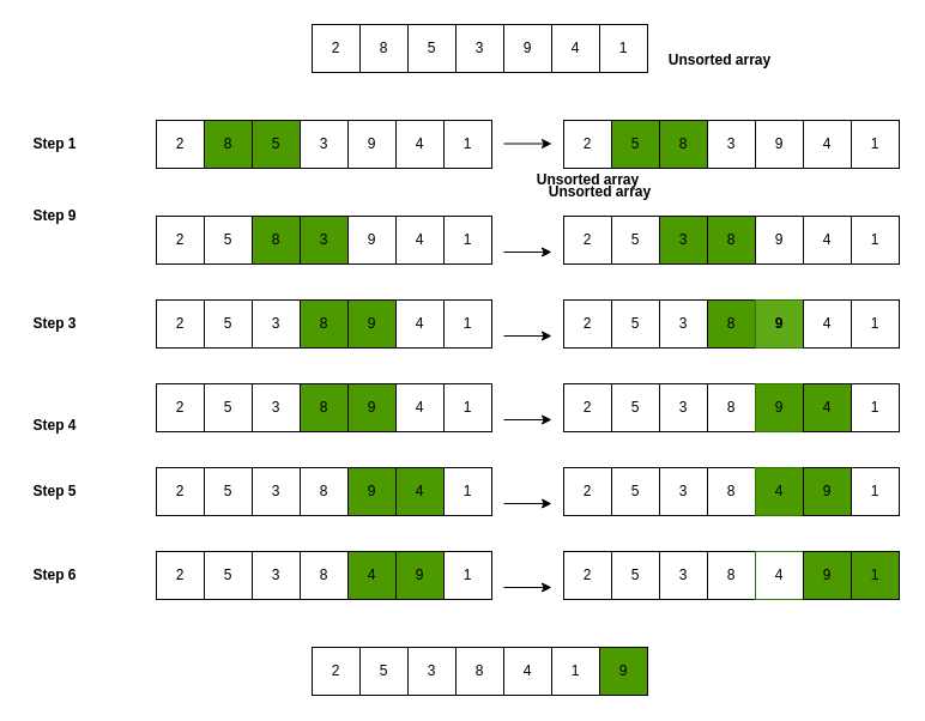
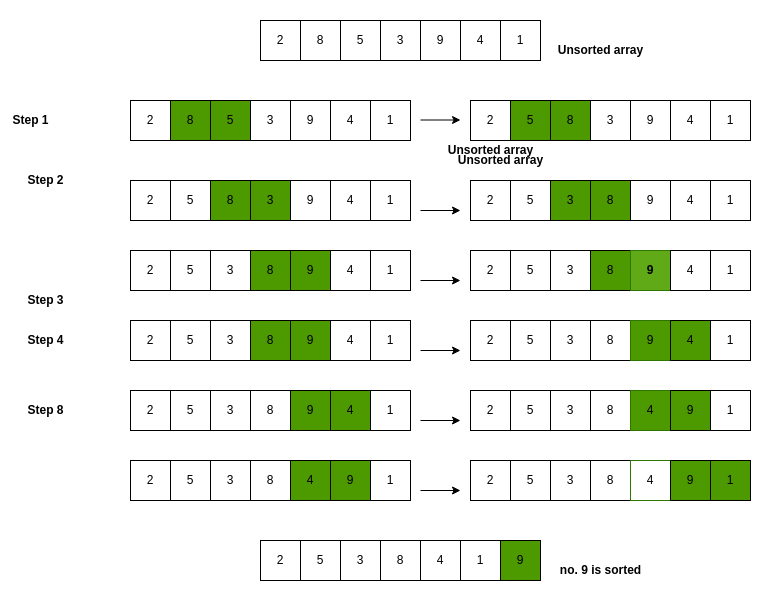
  <mxCell id="0" />
  <mxCell id="1" parent="0" />
  <mxCell id="2" value="2" style="whiteSpace=wrap;html=1;aspect=fixed;" vertex="1" parent="1"><mxGeometry x="260" y="20" width="40" height="40" as="geometry" /></mxCell>
  <mxCell id="3" value="8" style="whiteSpace=wrap;html=1;aspect=fixed;fillColor=#FFFFFF;" vertex="1" parent="1"><mxGeometry x="300" y="20" width="40" height="40" as="geometry" /></mxCell>
  <mxCell id="4" value="5" style="whiteSpace=wrap;html=1;aspect=fixed;fillColor=#FFFFFF;" vertex="1" parent="1"><mxGeometry x="340" y="20" width="40" height="40" as="geometry" /></mxCell>
  <mxCell id="5" value="3" style="whiteSpace=wrap;html=1;aspect=fixed;" vertex="1" parent="1"><mxGeometry x="380" y="20" width="40" height="40" as="geometry" /></mxCell>
  <mxCell id="6" value="9" style="whiteSpace=wrap;html=1;aspect=fixed;" vertex="1" parent="1"><mxGeometry x="420" y="20" width="40" height="40" as="geometry" /></mxCell>
  <mxCell id="7" value="4" style="whiteSpace=wrap;html=1;aspect=fixed;" vertex="1" parent="1"><mxGeometry x="460" y="20" width="40" height="40" as="geometry" /></mxCell>
  <mxCell id="8" value="1" style="whiteSpace=wrap;html=1;aspect=fixed;" vertex="1" parent="1"><mxGeometry x="500" y="20" width="40" height="40" as="geometry" /></mxCell>
  <mxCell id="9" value="Unsorted array" style="text;html=1;align=center;verticalAlign=middle;resizable=0;points=[];autosize=1;strokeColor=none;fontStyle=1" vertex="1" parent="1"><mxGeometry x="550" y="40" width="100" height="20" as="geometry" /></mxCell>
  <mxCell id="10" value="2" style="whiteSpace=wrap;html=1;aspect=fixed;" vertex="1" parent="1"><mxGeometry x="130" y="100" width="40" height="40" as="geometry" /></mxCell>
  <mxCell id="11" value="8" style="whiteSpace=wrap;html=1;aspect=fixed;fillColor=#4D9900;" vertex="1" parent="1"><mxGeometry x="170" y="100" width="40" height="40" as="geometry" /></mxCell>
  <mxCell id="12" value="5" style="whiteSpace=wrap;html=1;aspect=fixed;fillColor=#4D9900;" vertex="1" parent="1"><mxGeometry x="210" y="100" width="40" height="40" as="geometry" /></mxCell>
  <mxCell id="13" value="3" style="whiteSpace=wrap;html=1;aspect=fixed;" vertex="1" parent="1"><mxGeometry x="250" y="100" width="40" height="40" as="geometry" /></mxCell>
  <mxCell id="14" value="9" style="whiteSpace=wrap;html=1;aspect=fixed;" vertex="1" parent="1"><mxGeometry x="290" y="100" width="40" height="40" as="geometry" /></mxCell>
  <mxCell id="15" value="4" style="whiteSpace=wrap;html=1;aspect=fixed;" vertex="1" parent="1"><mxGeometry x="330" y="100" width="40" height="40" as="geometry" /></mxCell>
  <mxCell id="16" value="1" style="whiteSpace=wrap;html=1;aspect=fixed;" vertex="1" parent="1"><mxGeometry x="370" y="100" width="40" height="40" as="geometry" /></mxCell>
- <mxCell id="17" value="Step 1" style="text;html=1;align=center;verticalAlign=middle;resizable=0;points=[];autosize=1;strokeColor=none;fontStyle=1" vertex="1" parent="1"><mxGeometry x="20" y="110" width="50" height="20" as="geometry" /></mxCell>
+ <mxCell id="17" value="Step 1" style="text;html=1;align=center;verticalAlign=middle;resizable=0;points=[];autosize=1;strokeColor=none;fontStyle=1" vertex="1" parent="1"><mxGeometry x="5" y="110" width="50" height="20" as="geometry" /></mxCell>
  <mxCell id="18" value="2" style="whiteSpace=wrap;html=1;aspect=fixed;" vertex="1" parent="1"><mxGeometry x="470" y="100" width="40" height="40" as="geometry" /></mxCell>
  <mxCell id="19" value="5" style="whiteSpace=wrap;html=1;aspect=fixed;fillColor=#4D9900;" vertex="1" parent="1"><mxGeometry x="510" y="100" width="40" height="40" as="geometry" /></mxCell>
  <mxCell id="20" value="8" style="whiteSpace=wrap;html=1;aspect=fixed;fillColor=#4D9900;" vertex="1" parent="1"><mxGeometry x="550" y="100" width="40" height="40" as="geometry" /></mxCell>
  <mxCell id="21" value="3" style="whiteSpace=wrap;html=1;aspect=fixed;" vertex="1" parent="1"><mxGeometry x="590" y="100" width="40" height="40" as="geometry" /></mxCell>
  <mxCell id="22" value="9" style="whiteSpace=wrap;html=1;aspect=fixed;" vertex="1" parent="1"><mxGeometry x="630" y="100" width="40" height="40" as="geometry" /></mxCell>
  <mxCell id="23" value="4" style="whiteSpace=wrap;html=1;aspect=fixed;" vertex="1" parent="1"><mxGeometry x="670" y="100" width="40" height="40" as="geometry" /></mxCell>
  <mxCell id="24" value="1" style="whiteSpace=wrap;html=1;aspect=fixed;" vertex="1" parent="1"><mxGeometry x="710" y="100" width="40" height="40" as="geometry" /></mxCell>
- <mxCell id="25" value="Step 9" style="text;html=1;align=center;verticalAlign=middle;resizable=0;points=[];autosize=1;strokeColor=none;fontStyle=1" vertex="1" parent="1"><mxGeometry x="20" y="170" width="50" height="20" as="geometry" /></mxCell>
+ <mxCell id="25" value="Step 2" style="text;html=1;align=center;verticalAlign=middle;resizable=0;points=[];autosize=1;strokeColor=none;fontStyle=1" vertex="1" parent="1"><mxGeometry x="20" y="170" width="50" height="20" as="geometry" /></mxCell>
  <mxCell id="26" value="" style="endArrow=classic;html=1;" edge="1" parent="1"><mxGeometry width="50" height="50" relative="1" as="geometry"><mxPoint x="420" y="119.5" as="sourcePoint" /><mxPoint x="460" y="119.5" as="targetPoint" /></mxGeometry></mxCell>
  <mxCell id="27" value="2" style="whiteSpace=wrap;html=1;aspect=fixed;" vertex="1" parent="1"><mxGeometry x="470" y="180" width="40" height="40" as="geometry" /></mxCell>
  <mxCell id="28" value="5" style="whiteSpace=wrap;html=1;aspect=fixed;fillColor=#FFFFFF;" vertex="1" parent="1"><mxGeometry x="510" y="180" width="40" height="40" as="geometry" /></mxCell>
  <mxCell id="29" value="3" style="whiteSpace=wrap;html=1;aspect=fixed;fillColor=#4D9900;" vertex="1" parent="1"><mxGeometry x="550" y="180" width="40" height="40" as="geometry" /></mxCell>
  <mxCell id="30" value="8" style="whiteSpace=wrap;html=1;aspect=fixed;fillColor=#4D9900;" vertex="1" parent="1"><mxGeometry x="590" y="180" width="40" height="40" as="geometry" /></mxCell>
  <mxCell id="31" value="9" style="whiteSpace=wrap;html=1;aspect=fixed;" vertex="1" parent="1"><mxGeometry x="630" y="180" width="40" height="40" as="geometry" /></mxCell>
  <mxCell id="32" value="4" style="whiteSpace=wrap;html=1;aspect=fixed;" vertex="1" parent="1"><mxGeometry x="670" y="180" width="40" height="40" as="geometry" /></mxCell>
  <mxCell id="33" value="1" style="whiteSpace=wrap;html=1;aspect=fixed;" vertex="1" parent="1"><mxGeometry x="710" y="180" width="40" height="40" as="geometry" /></mxCell>
  <mxCell id="34" value="Unsorted array" style="text;html=1;align=center;verticalAlign=middle;resizable=0;points=[];autosize=1;strokeColor=none;fontStyle=1" vertex="1" parent="1"><mxGeometry x="440" y="140" width="100" height="20" as="geometry" /></mxCell>
- <mxCell id="35" value="Step 4" style="text;html=1;align=center;verticalAlign=middle;resizable=0;points=[];autosize=1;strokeColor=none;fontStyle=1" vertex="1" parent="1"><mxGeometry x="20" y="345" width="50" height="20" as="geometry" /></mxCell>
+ <mxCell id="35" value="Step 4" style="text;html=1;align=center;verticalAlign=middle;resizable=0;points=[];autosize=1;strokeColor=none;fontStyle=1" vertex="1" parent="1"><mxGeometry x="20" y="330" width="50" height="20" as="geometry" /></mxCell>
  <mxCell id="36" value="2" style="whiteSpace=wrap;html=1;aspect=fixed;" vertex="1" parent="1"><mxGeometry x="130" y="180" width="40" height="40" as="geometry" /></mxCell>
  <mxCell id="37" value="5" style="whiteSpace=wrap;html=1;aspect=fixed;fillColor=#FFFFFF;" vertex="1" parent="1"><mxGeometry x="170" y="180" width="40" height="40" as="geometry" /></mxCell>
  <mxCell id="38" value="8" style="whiteSpace=wrap;html=1;aspect=fixed;fillColor=#4D9900;" vertex="1" parent="1"><mxGeometry x="210" y="180" width="40" height="40" as="geometry" /></mxCell>
  <mxCell id="39" value="3" style="whiteSpace=wrap;html=1;aspect=fixed;fillColor=#4D9900;" vertex="1" parent="1"><mxGeometry x="250" y="180" width="40" height="40" as="geometry" /></mxCell>
  <mxCell id="40" value="9" style="whiteSpace=wrap;html=1;aspect=fixed;" vertex="1" parent="1"><mxGeometry x="290" y="180" width="40" height="40" as="geometry" /></mxCell>
  <mxCell id="41" value="4" style="whiteSpace=wrap;html=1;aspect=fixed;" vertex="1" parent="1"><mxGeometry x="330" y="180" width="40" height="40" as="geometry" /></mxCell>
  <mxCell id="42" value="1" style="whiteSpace=wrap;html=1;aspect=fixed;" vertex="1" parent="1"><mxGeometry x="370" y="180" width="40" height="40" as="geometry" /></mxCell>
  <mxCell id="43" value="Unsorted array" style="text;html=1;align=center;verticalAlign=middle;resizable=0;points=[];autosize=1;strokeColor=none;fontStyle=1" vertex="1" parent="1"><mxGeometry x="450" y="150" width="100" height="20" as="geometry" /></mxCell>
- <mxCell id="44" value="Step 3" style="text;html=1;align=center;verticalAlign=middle;resizable=0;points=[];autosize=1;strokeColor=none;fontStyle=1" vertex="1" parent="1"><mxGeometry x="20" y="260" width="50" height="20" as="geometry" /></mxCell>
+ <mxCell id="44" value="Step 3" style="text;html=1;align=center;verticalAlign=middle;resizable=0;points=[];autosize=1;strokeColor=none;fontStyle=1" vertex="1" parent="1"><mxGeometry x="20" y="290" width="50" height="20" as="geometry" /></mxCell>
  <mxCell id="45" value="" style="endArrow=classic;html=1;" edge="1" parent="1"><mxGeometry width="50" height="50" relative="1" as="geometry"><mxPoint x="420" y="210" as="sourcePoint" /><mxPoint x="460" y="210" as="targetPoint" /></mxGeometry></mxCell>
  <mxCell id="46" value="2" style="whiteSpace=wrap;html=1;aspect=fixed;" vertex="1" parent="1"><mxGeometry x="470" y="250" width="40" height="40" as="geometry" /></mxCell>
  <mxCell id="47" value="5" style="whiteSpace=wrap;html=1;aspect=fixed;fillColor=#FFFFFF;" vertex="1" parent="1"><mxGeometry x="510" y="250" width="40" height="40" as="geometry" /></mxCell>
  <mxCell id="48" value="3" style="whiteSpace=wrap;html=1;aspect=fixed;fillColor=#FFFFFF;" vertex="1" parent="1"><mxGeometry x="550" y="250" width="40" height="40" as="geometry" /></mxCell>
  <mxCell id="49" value="8" style="whiteSpace=wrap;html=1;aspect=fixed;fillColor=#4D9900;" vertex="1" parent="1"><mxGeometry x="590" y="250" width="40" height="40" as="geometry" /></mxCell>
  <mxCell id="50" value="9" style="whiteSpace=wrap;html=1;aspect=fixed;strokeColor=#2D7600;fillColor=#60a917;fontStyle=1" vertex="1" parent="1"><mxGeometry x="630" y="250" width="40" height="40" as="geometry" /></mxCell>
  <mxCell id="51" value="4" style="whiteSpace=wrap;html=1;aspect=fixed;" vertex="1" parent="1"><mxGeometry x="670" y="250" width="40" height="40" as="geometry" /></mxCell>
  <mxCell id="52" value="1" style="whiteSpace=wrap;html=1;aspect=fixed;" vertex="1" parent="1"><mxGeometry x="710" y="250" width="40" height="40" as="geometry" /></mxCell>
  <mxCell id="53" value="2" style="whiteSpace=wrap;html=1;aspect=fixed;" vertex="1" parent="1"><mxGeometry x="130" y="250" width="40" height="40" as="geometry" /></mxCell>
  <mxCell id="54" value="5" style="whiteSpace=wrap;html=1;aspect=fixed;fillColor=#FFFFFF;" vertex="1" parent="1"><mxGeometry x="170" y="250" width="40" height="40" as="geometry" /></mxCell>
  <mxCell id="55" value="3" style="whiteSpace=wrap;html=1;aspect=fixed;fillColor=#FFFFFF;" vertex="1" parent="1"><mxGeometry x="210" y="250" width="40" height="40" as="geometry" /></mxCell>
  <mxCell id="56" value="8" style="whiteSpace=wrap;html=1;aspect=fixed;fillColor=#4D9900;" vertex="1" parent="1"><mxGeometry x="250" y="250" width="40" height="40" as="geometry" /></mxCell>
  <mxCell id="57" value="9" style="whiteSpace=wrap;html=1;aspect=fixed;fillColor=#4D9900;" vertex="1" parent="1"><mxGeometry x="290" y="250" width="40" height="40" as="geometry" /></mxCell>
  <mxCell id="58" value="4" style="whiteSpace=wrap;html=1;aspect=fixed;" vertex="1" parent="1"><mxGeometry x="330" y="250" width="40" height="40" as="geometry" /></mxCell>
  <mxCell id="59" value="1" style="whiteSpace=wrap;html=1;aspect=fixed;" vertex="1" parent="1"><mxGeometry x="370" y="250" width="40" height="40" as="geometry" /></mxCell>
  <mxCell id="60" value="" style="endArrow=classic;html=1;" edge="1" parent="1"><mxGeometry width="50" height="50" relative="1" as="geometry"><mxPoint x="420" y="280" as="sourcePoint" /><mxPoint x="460" y="280" as="targetPoint" /></mxGeometry></mxCell>
  <mxCell id="61" value="2" style="whiteSpace=wrap;html=1;aspect=fixed;" vertex="1" parent="1"><mxGeometry x="470" y="320" width="40" height="40" as="geometry" /></mxCell>
  <mxCell id="62" value="5" style="whiteSpace=wrap;html=1;aspect=fixed;fillColor=#FFFFFF;" vertex="1" parent="1"><mxGeometry x="510" y="320" width="40" height="40" as="geometry" /></mxCell>
  <mxCell id="63" value="3" style="whiteSpace=wrap;html=1;aspect=fixed;fillColor=#FFFFFF;" vertex="1" parent="1"><mxGeometry x="550" y="320" width="40" height="40" as="geometry" /></mxCell>
  <mxCell id="64" value="8" style="whiteSpace=wrap;html=1;aspect=fixed;" vertex="1" parent="1"><mxGeometry x="590" y="320" width="40" height="40" as="geometry" /></mxCell>
  <mxCell id="65" value="9" style="whiteSpace=wrap;html=1;aspect=fixed;strokeColor=#2D7600;fillColor=#4D9900;" vertex="1" parent="1"><mxGeometry x="630" y="320" width="40" height="40" as="geometry" /></mxCell>
  <mxCell id="66" value="4" style="whiteSpace=wrap;html=1;aspect=fixed;fillColor=#4D9900;" vertex="1" parent="1"><mxGeometry x="670" y="320" width="40" height="40" as="geometry" /></mxCell>
  <mxCell id="67" value="1" style="whiteSpace=wrap;html=1;aspect=fixed;" vertex="1" parent="1"><mxGeometry x="710" y="320" width="40" height="40" as="geometry" /></mxCell>
  <mxCell id="68" value="2" style="whiteSpace=wrap;html=1;aspect=fixed;" vertex="1" parent="1"><mxGeometry x="130" y="320" width="40" height="40" as="geometry" /></mxCell>
  <mxCell id="69" value="5" style="whiteSpace=wrap;html=1;aspect=fixed;fillColor=#FFFFFF;" vertex="1" parent="1"><mxGeometry x="170" y="320" width="40" height="40" as="geometry" /></mxCell>
  <mxCell id="70" value="3" style="whiteSpace=wrap;html=1;aspect=fixed;fillColor=#FFFFFF;" vertex="1" parent="1"><mxGeometry x="210" y="320" width="40" height="40" as="geometry" /></mxCell>
  <mxCell id="71" value="8" style="whiteSpace=wrap;html=1;aspect=fixed;fillColor=#4D9900;" vertex="1" parent="1"><mxGeometry x="250" y="320" width="40" height="40" as="geometry" /></mxCell>
  <mxCell id="72" value="9" style="whiteSpace=wrap;html=1;aspect=fixed;fillColor=#4D9900;" vertex="1" parent="1"><mxGeometry x="290" y="320" width="40" height="40" as="geometry" /></mxCell>
  <mxCell id="73" value="4" style="whiteSpace=wrap;html=1;aspect=fixed;" vertex="1" parent="1"><mxGeometry x="330" y="320" width="40" height="40" as="geometry" /></mxCell>
  <mxCell id="74" value="1" style="whiteSpace=wrap;html=1;aspect=fixed;" vertex="1" parent="1"><mxGeometry x="370" y="320" width="40" height="40" as="geometry" /></mxCell>
  <mxCell id="75" value="" style="endArrow=classic;html=1;" edge="1" parent="1"><mxGeometry width="50" height="50" relative="1" as="geometry"><mxPoint x="420" y="350" as="sourcePoint" /><mxPoint x="460" y="350" as="targetPoint" /></mxGeometry></mxCell>
- <mxCell id="76" value="Step 5" style="text;html=1;align=center;verticalAlign=middle;resizable=0;points=[];autosize=1;strokeColor=none;fontStyle=1" vertex="1" parent="1"><mxGeometry x="20" y="400" width="50" height="20" as="geometry" /></mxCell>
+ <mxCell id="76" value="Step 8" style="text;html=1;align=center;verticalAlign=middle;resizable=0;points=[];autosize=1;strokeColor=none;fontStyle=1" vertex="1" parent="1"><mxGeometry x="20" y="400" width="50" height="20" as="geometry" /></mxCell>
  <mxCell id="77" value="2" style="whiteSpace=wrap;html=1;aspect=fixed;" vertex="1" parent="1"><mxGeometry x="470" y="390" width="40" height="40" as="geometry" /></mxCell>
  <mxCell id="78" value="5" style="whiteSpace=wrap;html=1;aspect=fixed;fillColor=#FFFFFF;" vertex="1" parent="1"><mxGeometry x="510" y="390" width="40" height="40" as="geometry" /></mxCell>
  <mxCell id="79" value="3" style="whiteSpace=wrap;html=1;aspect=fixed;fillColor=#FFFFFF;" vertex="1" parent="1"><mxGeometry x="550" y="390" width="40" height="40" as="geometry" /></mxCell>
  <mxCell id="80" value="8" style="whiteSpace=wrap;html=1;aspect=fixed;" vertex="1" parent="1"><mxGeometry x="590" y="390" width="40" height="40" as="geometry" /></mxCell>
  <mxCell id="81" value="4" style="whiteSpace=wrap;html=1;aspect=fixed;strokeColor=#2D7600;fillColor=#4D9900;" vertex="1" parent="1"><mxGeometry x="630" y="390" width="40" height="40" as="geometry" /></mxCell>
  <mxCell id="82" value="9" style="whiteSpace=wrap;html=1;aspect=fixed;fillColor=#4D9900;" vertex="1" parent="1"><mxGeometry x="670" y="390" width="40" height="40" as="geometry" /></mxCell>
  <mxCell id="83" value="1" style="whiteSpace=wrap;html=1;aspect=fixed;" vertex="1" parent="1"><mxGeometry x="710" y="390" width="40" height="40" as="geometry" /></mxCell>
  <mxCell id="84" value="2" style="whiteSpace=wrap;html=1;aspect=fixed;" vertex="1" parent="1"><mxGeometry x="130" y="390" width="40" height="40" as="geometry" /></mxCell>
  <mxCell id="85" value="5" style="whiteSpace=wrap;html=1;aspect=fixed;fillColor=#FFFFFF;" vertex="1" parent="1"><mxGeometry x="170" y="390" width="40" height="40" as="geometry" /></mxCell>
  <mxCell id="86" value="3" style="whiteSpace=wrap;html=1;aspect=fixed;fillColor=#FFFFFF;" vertex="1" parent="1"><mxGeometry x="210" y="390" width="40" height="40" as="geometry" /></mxCell>
  <mxCell id="87" value="8" style="whiteSpace=wrap;html=1;aspect=fixed;fillColor=#FFFFFF;" vertex="1" parent="1"><mxGeometry x="250" y="390" width="40" height="40" as="geometry" /></mxCell>
  <mxCell id="88" value="9" style="whiteSpace=wrap;html=1;aspect=fixed;fillColor=#4D9900;" vertex="1" parent="1"><mxGeometry x="290" y="390" width="40" height="40" as="geometry" /></mxCell>
  <mxCell id="89" value="4" style="whiteSpace=wrap;html=1;aspect=fixed;fillColor=#4D9900;" vertex="1" parent="1"><mxGeometry x="330" y="390" width="40" height="40" as="geometry" /></mxCell>
  <mxCell id="90" value="1" style="whiteSpace=wrap;html=1;aspect=fixed;" vertex="1" parent="1"><mxGeometry x="370" y="390" width="40" height="40" as="geometry" /></mxCell>
  <mxCell id="91" value="" style="endArrow=classic;html=1;" edge="1" parent="1"><mxGeometry width="50" height="50" relative="1" as="geometry"><mxPoint x="420" y="420" as="sourcePoint" /><mxPoint x="460" y="420" as="targetPoint" /></mxGeometry></mxCell>
- <mxCell id="92" value="Step 6" style="text;html=1;align=center;verticalAlign=middle;resizable=0;points=[];autosize=1;strokeColor=none;fontStyle=1" vertex="1" parent="1"><mxGeometry x="20" y="470" width="50" height="20" as="geometry" /></mxCell>
  <mxCell id="93" value="2" style="whiteSpace=wrap;html=1;aspect=fixed;" vertex="1" parent="1"><mxGeometry x="470" y="460" width="40" height="40" as="geometry" /></mxCell>
  <mxCell id="94" value="5" style="whiteSpace=wrap;html=1;aspect=fixed;fillColor=#FFFFFF;" vertex="1" parent="1"><mxGeometry x="510" y="460" width="40" height="40" as="geometry" /></mxCell>
  <mxCell id="95" value="3" style="whiteSpace=wrap;html=1;aspect=fixed;fillColor=#FFFFFF;" vertex="1" parent="1"><mxGeometry x="550" y="460" width="40" height="40" as="geometry" /></mxCell>
  <mxCell id="96" value="8" style="whiteSpace=wrap;html=1;aspect=fixed;" vertex="1" parent="1"><mxGeometry x="590" y="460" width="40" height="40" as="geometry" /></mxCell>
  <mxCell id="97" value="4" style="whiteSpace=wrap;html=1;aspect=fixed;strokeColor=#2D7600;fillColor=#FFFFFF;" vertex="1" parent="1"><mxGeometry x="630" y="460" width="40" height="40" as="geometry" /></mxCell>
  <mxCell id="98" value="9" style="whiteSpace=wrap;html=1;aspect=fixed;fillColor=#4D9900;" vertex="1" parent="1"><mxGeometry x="670" y="460" width="40" height="40" as="geometry" /></mxCell>
  <mxCell id="99" value="1" style="whiteSpace=wrap;html=1;aspect=fixed;fillColor=#4D9900;" vertex="1" parent="1"><mxGeometry x="710" y="460" width="40" height="40" as="geometry" /></mxCell>
  <mxCell id="100" value="2" style="whiteSpace=wrap;html=1;aspect=fixed;" vertex="1" parent="1"><mxGeometry x="130" y="460" width="40" height="40" as="geometry" /></mxCell>
  <mxCell id="101" value="5" style="whiteSpace=wrap;html=1;aspect=fixed;fillColor=#FFFFFF;" vertex="1" parent="1"><mxGeometry x="170" y="460" width="40" height="40" as="geometry" /></mxCell>
  <mxCell id="102" value="3" style="whiteSpace=wrap;html=1;aspect=fixed;fillColor=#FFFFFF;" vertex="1" parent="1"><mxGeometry x="210" y="460" width="40" height="40" as="geometry" /></mxCell>
  <mxCell id="103" value="8" style="whiteSpace=wrap;html=1;aspect=fixed;fillColor=#FFFFFF;" vertex="1" parent="1"><mxGeometry x="250" y="460" width="40" height="40" as="geometry" /></mxCell>
  <mxCell id="104" value="4" style="whiteSpace=wrap;html=1;aspect=fixed;fillColor=#4D9900;" vertex="1" parent="1"><mxGeometry x="290" y="460" width="40" height="40" as="geometry" /></mxCell>
  <mxCell id="105" value="9" style="whiteSpace=wrap;html=1;aspect=fixed;fillColor=#4D9900;" vertex="1" parent="1"><mxGeometry x="330" y="460" width="40" height="40" as="geometry" /></mxCell>
  <mxCell id="106" value="1" style="whiteSpace=wrap;html=1;aspect=fixed;" vertex="1" parent="1"><mxGeometry x="370" y="460" width="40" height="40" as="geometry" /></mxCell>
  <mxCell id="107" value="" style="endArrow=classic;html=1;" edge="1" parent="1"><mxGeometry width="50" height="50" relative="1" as="geometry"><mxPoint x="420" y="490" as="sourcePoint" /><mxPoint x="460" y="490" as="targetPoint" /></mxGeometry></mxCell>
  <mxCell id="108" value="2" style="whiteSpace=wrap;html=1;aspect=fixed;" vertex="1" parent="1"><mxGeometry x="260" y="540" width="40" height="40" as="geometry" /></mxCell>
  <mxCell id="109" value="5" style="whiteSpace=wrap;html=1;aspect=fixed;fillColor=#FFFFFF;" vertex="1" parent="1"><mxGeometry x="300" y="540" width="40" height="40" as="geometry" /></mxCell>
  <mxCell id="110" value="3" style="whiteSpace=wrap;html=1;aspect=fixed;fillColor=#FFFFFF;" vertex="1" parent="1"><mxGeometry x="340" y="540" width="40" height="40" as="geometry" /></mxCell>
  <mxCell id="111" value="8" style="whiteSpace=wrap;html=1;aspect=fixed;fillColor=#FFFFFF;" vertex="1" parent="1"><mxGeometry x="380" y="540" width="40" height="40" as="geometry" /></mxCell>
  <mxCell id="112" value="4" style="whiteSpace=wrap;html=1;aspect=fixed;fillColor=#FFFFFF;" vertex="1" parent="1"><mxGeometry x="420" y="540" width="40" height="40" as="geometry" /></mxCell>
  <mxCell id="113" value="1" style="whiteSpace=wrap;html=1;aspect=fixed;fillColor=#FFFFFF;" vertex="1" parent="1"><mxGeometry x="460" y="540" width="40" height="40" as="geometry" /></mxCell>
  <mxCell id="114" value="9" style="whiteSpace=wrap;html=1;aspect=fixed;fillColor=#4D9900;" vertex="1" parent="1"><mxGeometry x="500" y="540" width="40" height="40" as="geometry" /></mxCell>
+ <mxCell id="115" value="no. 9 is sorted" style="text;html=1;align=center;verticalAlign=middle;resizable=0;points=[];autosize=1;strokeColor=none;fontColor=#000000;fontStyle=1" vertex="1" parent="1"><mxGeometry x="550" y="560" width="100" height="20" as="geometry" /></mxCell>
